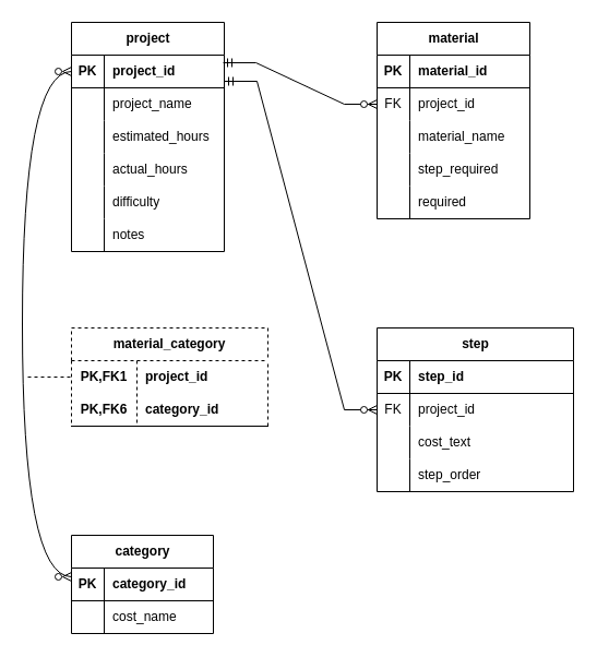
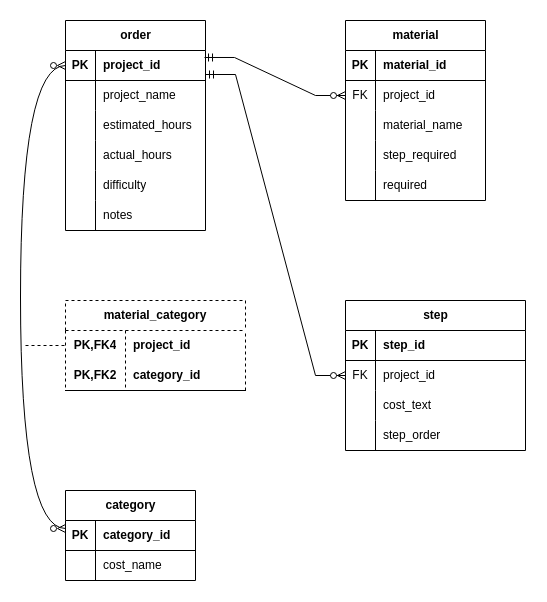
  <mxCell id="0" />
  <mxCell id="1" parent="0" />
- <mxCell id="2" value="project" style="shape=table;startSize=30;container=1;collapsible=1;childLayout=tableLayout;fixedRows=1;rowLines=0;fontStyle=1;align=center;resizeLast=1;html=1;" vertex="1" parent="1"><mxGeometry x="65" y="20" width="140" height="210" as="geometry" /></mxCell>
+ <mxCell id="2" value="order" style="shape=table;startSize=30;container=1;collapsible=1;childLayout=tableLayout;fixedRows=1;rowLines=0;fontStyle=1;align=center;resizeLast=1;html=1;" vertex="1" parent="1"><mxGeometry x="65" y="20" width="140" height="210" as="geometry" /></mxCell>
  <mxCell id="3" value="" style="shape=tableRow;horizontal=0;startSize=0;swimlaneHead=0;swimlaneBody=0;fillColor=none;collapsible=0;dropTarget=0;points=[[0,0.5],[1,0.5]];portConstraint=eastwest;top=0;left=0;right=0;bottom=1;" vertex="1" parent="2"><mxGeometry y="30" width="140" height="30" as="geometry" /></mxCell>
  <mxCell id="4" value="PK" style="shape=partialRectangle;connectable=0;fillColor=none;top=0;left=0;bottom=0;right=0;fontStyle=1;overflow=hidden;whiteSpace=wrap;html=1;" vertex="1" parent="3"><mxGeometry width="30" height="30" as="geometry"><mxRectangle width="30" height="30" as="alternateBounds" /></mxGeometry></mxCell>
  <mxCell id="5" value="project_id" style="shape=partialRectangle;connectable=0;fillColor=none;top=0;left=0;bottom=0;right=0;align=left;spacingLeft=6;fontStyle=1;overflow=hidden;whiteSpace=wrap;html=1;" vertex="1" parent="3"><mxGeometry x="30" width="110" height="30" as="geometry"><mxRectangle width="110" height="30" as="alternateBounds" /></mxGeometry></mxCell>
  <mxCell id="6" value="" style="shape=tableRow;horizontal=0;startSize=0;swimlaneHead=0;swimlaneBody=0;fillColor=none;collapsible=0;dropTarget=0;points=[[0,0.5],[1,0.5]];portConstraint=eastwest;top=0;left=0;right=0;bottom=0;" vertex="1" parent="2"><mxGeometry y="60" width="140" height="30" as="geometry" /></mxCell>
  <mxCell id="7" value="" style="shape=partialRectangle;connectable=0;fillColor=none;top=0;left=0;bottom=0;right=0;editable=1;overflow=hidden;whiteSpace=wrap;html=1;" vertex="1" parent="6"><mxGeometry width="30" height="30" as="geometry"><mxRectangle width="30" height="30" as="alternateBounds" /></mxGeometry></mxCell>
  <mxCell id="8" value="project_name" style="shape=partialRectangle;connectable=0;fillColor=none;top=0;left=0;bottom=0;right=0;align=left;spacingLeft=6;overflow=hidden;whiteSpace=wrap;html=1;" vertex="1" parent="6"><mxGeometry x="30" width="110" height="30" as="geometry"><mxRectangle width="110" height="30" as="alternateBounds" /></mxGeometry></mxCell>
  <mxCell id="9" value="" style="shape=tableRow;horizontal=0;startSize=0;swimlaneHead=0;swimlaneBody=0;fillColor=none;collapsible=0;dropTarget=0;points=[[0,0.5],[1,0.5]];portConstraint=eastwest;top=0;left=0;right=0;bottom=0;" vertex="1" parent="2"><mxGeometry y="90" width="140" height="30" as="geometry" /></mxCell>
  <mxCell id="10" value="" style="shape=partialRectangle;connectable=0;fillColor=none;top=0;left=0;bottom=0;right=0;editable=1;overflow=hidden;whiteSpace=wrap;html=1;" vertex="1" parent="9"><mxGeometry width="30" height="30" as="geometry"><mxRectangle width="30" height="30" as="alternateBounds" /></mxGeometry></mxCell>
  <mxCell id="11" value="estimated_hours" style="shape=partialRectangle;connectable=0;fillColor=none;top=0;left=0;bottom=0;right=0;align=left;spacingLeft=6;overflow=hidden;whiteSpace=wrap;html=1;" vertex="1" parent="9"><mxGeometry x="30" width="110" height="30" as="geometry"><mxRectangle width="110" height="30" as="alternateBounds" /></mxGeometry></mxCell>
  <mxCell id="12" value="" style="shape=tableRow;horizontal=0;startSize=0;swimlaneHead=0;swimlaneBody=0;fillColor=none;collapsible=0;dropTarget=0;points=[[0,0.5],[1,0.5]];portConstraint=eastwest;top=0;left=0;right=0;bottom=0;" vertex="1" parent="2"><mxGeometry y="120" width="140" height="30" as="geometry" /></mxCell>
  <mxCell id="13" value="" style="shape=partialRectangle;connectable=0;fillColor=none;top=0;left=0;bottom=0;right=0;editable=1;overflow=hidden;whiteSpace=wrap;html=1;" vertex="1" parent="12"><mxGeometry width="30" height="30" as="geometry"><mxRectangle width="30" height="30" as="alternateBounds" /></mxGeometry></mxCell>
  <mxCell id="14" value="actual_hours" style="shape=partialRectangle;connectable=0;fillColor=none;top=0;left=0;bottom=0;right=0;align=left;spacingLeft=6;overflow=hidden;whiteSpace=wrap;html=1;" vertex="1" parent="12"><mxGeometry x="30" width="110" height="30" as="geometry"><mxRectangle width="110" height="30" as="alternateBounds" /></mxGeometry></mxCell>
  <mxCell id="15" style="shape=tableRow;horizontal=0;startSize=0;swimlaneHead=0;swimlaneBody=0;fillColor=none;collapsible=0;dropTarget=0;points=[[0,0.5],[1,0.5]];portConstraint=eastwest;top=0;left=0;right=0;bottom=0;" vertex="1" parent="2"><mxGeometry y="150" width="140" height="30" as="geometry" /></mxCell>
  <mxCell id="16" style="shape=partialRectangle;connectable=0;fillColor=none;top=0;left=0;bottom=0;right=0;editable=1;overflow=hidden;whiteSpace=wrap;html=1;" vertex="1" parent="15"><mxGeometry width="30" height="30" as="geometry"><mxRectangle width="30" height="30" as="alternateBounds" /></mxGeometry></mxCell>
  <mxCell id="17" value="difficulty" style="shape=partialRectangle;connectable=0;fillColor=none;top=0;left=0;bottom=0;right=0;align=left;spacingLeft=6;overflow=hidden;whiteSpace=wrap;html=1;" vertex="1" parent="15"><mxGeometry x="30" width="110" height="30" as="geometry"><mxRectangle width="110" height="30" as="alternateBounds" /></mxGeometry></mxCell>
  <mxCell id="18" style="shape=tableRow;horizontal=0;startSize=0;swimlaneHead=0;swimlaneBody=0;fillColor=none;collapsible=0;dropTarget=0;points=[[0,0.5],[1,0.5]];portConstraint=eastwest;top=0;left=0;right=0;bottom=0;" vertex="1" parent="2"><mxGeometry y="180" width="140" height="30" as="geometry" /></mxCell>
  <mxCell id="19" style="shape=partialRectangle;connectable=0;fillColor=none;top=0;left=0;bottom=0;right=0;editable=1;overflow=hidden;whiteSpace=wrap;html=1;" vertex="1" parent="18"><mxGeometry width="30" height="30" as="geometry"><mxRectangle width="30" height="30" as="alternateBounds" /></mxGeometry></mxCell>
  <mxCell id="20" value="notes" style="shape=partialRectangle;connectable=0;fillColor=none;top=0;left=0;bottom=0;right=0;align=left;spacingLeft=6;overflow=hidden;whiteSpace=wrap;html=1;" vertex="1" parent="18"><mxGeometry x="30" width="110" height="30" as="geometry"><mxRectangle width="110" height="30" as="alternateBounds" /></mxGeometry></mxCell>
  <mxCell id="21" value="material" style="shape=table;startSize=30;container=1;collapsible=1;childLayout=tableLayout;fixedRows=1;rowLines=0;fontStyle=1;align=center;resizeLast=1;html=1;" vertex="1" parent="1"><mxGeometry x="345" y="20" width="140" height="180" as="geometry" /></mxCell>
  <mxCell id="22" value="" style="shape=tableRow;horizontal=0;startSize=0;swimlaneHead=0;swimlaneBody=0;fillColor=none;collapsible=0;dropTarget=0;points=[[0,0.5],[1,0.5]];portConstraint=eastwest;top=0;left=0;right=0;bottom=1;" vertex="1" parent="21"><mxGeometry y="30" width="140" height="30" as="geometry" /></mxCell>
  <mxCell id="23" value="PK" style="shape=partialRectangle;connectable=0;fillColor=none;top=0;left=0;bottom=0;right=0;fontStyle=1;overflow=hidden;whiteSpace=wrap;html=1;" vertex="1" parent="22"><mxGeometry width="30" height="30" as="geometry"><mxRectangle width="30" height="30" as="alternateBounds" /></mxGeometry></mxCell>
  <mxCell id="24" value="material_id" style="shape=partialRectangle;connectable=0;fillColor=none;top=0;left=0;bottom=0;right=0;align=left;spacingLeft=6;fontStyle=1;overflow=hidden;whiteSpace=wrap;html=1;" vertex="1" parent="22"><mxGeometry x="30" width="110" height="30" as="geometry"><mxRectangle width="110" height="30" as="alternateBounds" /></mxGeometry></mxCell>
  <mxCell id="25" value="" style="shape=tableRow;horizontal=0;startSize=0;swimlaneHead=0;swimlaneBody=0;fillColor=none;collapsible=0;dropTarget=0;points=[[0,0.5],[1,0.5]];portConstraint=eastwest;top=0;left=0;right=0;bottom=0;" vertex="1" parent="21"><mxGeometry y="60" width="140" height="30" as="geometry" /></mxCell>
  <mxCell id="26" value="FK" style="shape=partialRectangle;connectable=0;fillColor=none;top=0;left=0;bottom=0;right=0;editable=1;overflow=hidden;whiteSpace=wrap;html=1;" vertex="1" parent="25"><mxGeometry width="30" height="30" as="geometry"><mxRectangle width="30" height="30" as="alternateBounds" /></mxGeometry></mxCell>
  <mxCell id="27" value="project_id" style="shape=partialRectangle;connectable=0;fillColor=none;top=0;left=0;bottom=0;right=0;align=left;spacingLeft=6;overflow=hidden;whiteSpace=wrap;html=1;" vertex="1" parent="25"><mxGeometry x="30" width="110" height="30" as="geometry"><mxRectangle width="110" height="30" as="alternateBounds" /></mxGeometry></mxCell>
  <mxCell id="28" value="" style="shape=tableRow;horizontal=0;startSize=0;swimlaneHead=0;swimlaneBody=0;fillColor=none;collapsible=0;dropTarget=0;points=[[0,0.5],[1,0.5]];portConstraint=eastwest;top=0;left=0;right=0;bottom=0;" vertex="1" parent="21"><mxGeometry y="90" width="140" height="30" as="geometry" /></mxCell>
  <mxCell id="29" value="" style="shape=partialRectangle;connectable=0;fillColor=none;top=0;left=0;bottom=0;right=0;editable=1;overflow=hidden;whiteSpace=wrap;html=1;" vertex="1" parent="28"><mxGeometry width="30" height="30" as="geometry"><mxRectangle width="30" height="30" as="alternateBounds" /></mxGeometry></mxCell>
  <mxCell id="30" value="material_name" style="shape=partialRectangle;connectable=0;fillColor=none;top=0;left=0;bottom=0;right=0;align=left;spacingLeft=6;overflow=hidden;whiteSpace=wrap;html=1;" vertex="1" parent="28"><mxGeometry x="30" width="110" height="30" as="geometry"><mxRectangle width="110" height="30" as="alternateBounds" /></mxGeometry></mxCell>
  <mxCell id="31" value="" style="shape=tableRow;horizontal=0;startSize=0;swimlaneHead=0;swimlaneBody=0;fillColor=none;collapsible=0;dropTarget=0;points=[[0,0.5],[1,0.5]];portConstraint=eastwest;top=0;left=0;right=0;bottom=0;" vertex="1" parent="21"><mxGeometry y="120" width="140" height="30" as="geometry" /></mxCell>
  <mxCell id="32" value="" style="shape=partialRectangle;connectable=0;fillColor=none;top=0;left=0;bottom=0;right=0;editable=1;overflow=hidden;whiteSpace=wrap;html=1;" vertex="1" parent="31"><mxGeometry width="30" height="30" as="geometry"><mxRectangle width="30" height="30" as="alternateBounds" /></mxGeometry></mxCell>
  <mxCell id="33" value="step_required" style="shape=partialRectangle;connectable=0;fillColor=none;top=0;left=0;bottom=0;right=0;align=left;spacingLeft=6;overflow=hidden;whiteSpace=wrap;html=1;" vertex="1" parent="31"><mxGeometry x="30" width="110" height="30" as="geometry"><mxRectangle width="110" height="30" as="alternateBounds" /></mxGeometry></mxCell>
  <mxCell id="34" style="shape=tableRow;horizontal=0;startSize=0;swimlaneHead=0;swimlaneBody=0;fillColor=none;collapsible=0;dropTarget=0;points=[[0,0.5],[1,0.5]];portConstraint=eastwest;top=0;left=0;right=0;bottom=0;" vertex="1" parent="21"><mxGeometry y="150" width="140" height="30" as="geometry" /></mxCell>
  <mxCell id="35" style="shape=partialRectangle;connectable=0;fillColor=none;top=0;left=0;bottom=0;right=0;editable=1;overflow=hidden;whiteSpace=wrap;html=1;" vertex="1" parent="34"><mxGeometry width="30" height="30" as="geometry"><mxRectangle width="30" height="30" as="alternateBounds" /></mxGeometry></mxCell>
  <mxCell id="36" value="required" style="shape=partialRectangle;connectable=0;fillColor=none;top=0;left=0;bottom=0;right=0;align=left;spacingLeft=6;overflow=hidden;whiteSpace=wrap;html=1;" vertex="1" parent="34"><mxGeometry x="30" width="110" height="30" as="geometry"><mxRectangle width="110" height="30" as="alternateBounds" /></mxGeometry></mxCell>
  <mxCell id="37" value="category" style="shape=table;startSize=30;container=1;collapsible=1;childLayout=tableLayout;fixedRows=1;rowLines=0;fontStyle=1;align=center;resizeLast=1;html=1;" vertex="1" parent="1"><mxGeometry x="65" y="490" width="130" height="90" as="geometry" /></mxCell>
  <mxCell id="38" value="" style="shape=tableRow;horizontal=0;startSize=0;swimlaneHead=0;swimlaneBody=0;fillColor=none;collapsible=0;dropTarget=0;points=[[0,0.5],[1,0.5]];portConstraint=eastwest;top=0;left=0;right=0;bottom=1;" vertex="1" parent="37"><mxGeometry y="30" width="130" height="30" as="geometry" /></mxCell>
  <mxCell id="39" value="PK" style="shape=partialRectangle;connectable=0;fillColor=none;top=0;left=0;bottom=0;right=0;fontStyle=1;overflow=hidden;whiteSpace=wrap;html=1;" vertex="1" parent="38"><mxGeometry width="30" height="30" as="geometry"><mxRectangle width="30" height="30" as="alternateBounds" /></mxGeometry></mxCell>
  <mxCell id="40" value="category_id" style="shape=partialRectangle;connectable=0;fillColor=none;top=0;left=0;bottom=0;right=0;align=left;spacingLeft=6;fontStyle=1;overflow=hidden;whiteSpace=wrap;html=1;" vertex="1" parent="38"><mxGeometry x="30" width="100" height="30" as="geometry"><mxRectangle width="100" height="30" as="alternateBounds" /></mxGeometry></mxCell>
  <mxCell id="41" value="" style="shape=tableRow;horizontal=0;startSize=0;swimlaneHead=0;swimlaneBody=0;fillColor=none;collapsible=0;dropTarget=0;points=[[0,0.5],[1,0.5]];portConstraint=eastwest;top=0;left=0;right=0;bottom=0;" vertex="1" parent="37"><mxGeometry y="60" width="130" height="30" as="geometry" /></mxCell>
  <mxCell id="42" value="" style="shape=partialRectangle;connectable=0;fillColor=none;top=0;left=0;bottom=0;right=0;editable=1;overflow=hidden;whiteSpace=wrap;html=1;" vertex="1" parent="41"><mxGeometry width="30" height="30" as="geometry"><mxRectangle width="30" height="30" as="alternateBounds" /></mxGeometry></mxCell>
  <mxCell id="43" value="cost_name" style="shape=partialRectangle;connectable=0;fillColor=none;top=0;left=0;bottom=0;right=0;align=left;spacingLeft=6;overflow=hidden;whiteSpace=wrap;html=1;" vertex="1" parent="41"><mxGeometry x="30" width="100" height="30" as="geometry"><mxRectangle width="100" height="30" as="alternateBounds" /></mxGeometry></mxCell>
  <mxCell id="44" value="step" style="shape=table;startSize=30;container=1;collapsible=1;childLayout=tableLayout;fixedRows=1;rowLines=0;fontStyle=1;align=center;resizeLast=1;html=1;" vertex="1" parent="1"><mxGeometry x="345" y="300" width="180" height="150" as="geometry" /></mxCell>
  <mxCell id="45" value="" style="shape=tableRow;horizontal=0;startSize=0;swimlaneHead=0;swimlaneBody=0;fillColor=none;collapsible=0;dropTarget=0;points=[[0,0.5],[1,0.5]];portConstraint=eastwest;top=0;left=0;right=0;bottom=1;" vertex="1" parent="44"><mxGeometry y="30" width="180" height="30" as="geometry" /></mxCell>
  <mxCell id="46" value="PK" style="shape=partialRectangle;connectable=0;fillColor=none;top=0;left=0;bottom=0;right=0;fontStyle=1;overflow=hidden;whiteSpace=wrap;html=1;" vertex="1" parent="45"><mxGeometry width="30" height="30" as="geometry"><mxRectangle width="30" height="30" as="alternateBounds" /></mxGeometry></mxCell>
  <mxCell id="47" value="step_id" style="shape=partialRectangle;connectable=0;fillColor=none;top=0;left=0;bottom=0;right=0;align=left;spacingLeft=6;fontStyle=1;overflow=hidden;whiteSpace=wrap;html=1;" vertex="1" parent="45"><mxGeometry x="30" width="150" height="30" as="geometry"><mxRectangle width="150" height="30" as="alternateBounds" /></mxGeometry></mxCell>
  <mxCell id="48" value="" style="shape=tableRow;horizontal=0;startSize=0;swimlaneHead=0;swimlaneBody=0;fillColor=none;collapsible=0;dropTarget=0;points=[[0,0.5],[1,0.5]];portConstraint=eastwest;top=0;left=0;right=0;bottom=0;" vertex="1" parent="44"><mxGeometry y="60" width="180" height="30" as="geometry" /></mxCell>
  <mxCell id="49" value="FK" style="shape=partialRectangle;connectable=0;fillColor=none;top=0;left=0;bottom=0;right=0;editable=1;overflow=hidden;whiteSpace=wrap;html=1;" vertex="1" parent="48"><mxGeometry width="30" height="30" as="geometry"><mxRectangle width="30" height="30" as="alternateBounds" /></mxGeometry></mxCell>
  <mxCell id="50" value="project_id" style="shape=partialRectangle;connectable=0;fillColor=none;top=0;left=0;bottom=0;right=0;align=left;spacingLeft=6;overflow=hidden;whiteSpace=wrap;html=1;" vertex="1" parent="48"><mxGeometry x="30" width="150" height="30" as="geometry"><mxRectangle width="150" height="30" as="alternateBounds" /></mxGeometry></mxCell>
  <mxCell id="51" value="" style="shape=tableRow;horizontal=0;startSize=0;swimlaneHead=0;swimlaneBody=0;fillColor=none;collapsible=0;dropTarget=0;points=[[0,0.5],[1,0.5]];portConstraint=eastwest;top=0;left=0;right=0;bottom=0;" vertex="1" parent="44"><mxGeometry y="90" width="180" height="30" as="geometry" /></mxCell>
  <mxCell id="52" value="" style="shape=partialRectangle;connectable=0;fillColor=none;top=0;left=0;bottom=0;right=0;editable=1;overflow=hidden;whiteSpace=wrap;html=1;" vertex="1" parent="51"><mxGeometry width="30" height="30" as="geometry"><mxRectangle width="30" height="30" as="alternateBounds" /></mxGeometry></mxCell>
  <mxCell id="53" value="cost_text" style="shape=partialRectangle;connectable=0;fillColor=none;top=0;left=0;bottom=0;right=0;align=left;spacingLeft=6;overflow=hidden;whiteSpace=wrap;html=1;" vertex="1" parent="51"><mxGeometry x="30" width="150" height="30" as="geometry"><mxRectangle width="150" height="30" as="alternateBounds" /></mxGeometry></mxCell>
  <mxCell id="54" value="" style="shape=tableRow;horizontal=0;startSize=0;swimlaneHead=0;swimlaneBody=0;fillColor=none;collapsible=0;dropTarget=0;points=[[0,0.5],[1,0.5]];portConstraint=eastwest;top=0;left=0;right=0;bottom=0;" vertex="1" parent="44"><mxGeometry y="120" width="180" height="30" as="geometry" /></mxCell>
  <mxCell id="55" value="" style="shape=partialRectangle;connectable=0;fillColor=none;top=0;left=0;bottom=0;right=0;editable=1;overflow=hidden;whiteSpace=wrap;html=1;" vertex="1" parent="54"><mxGeometry width="30" height="30" as="geometry"><mxRectangle width="30" height="30" as="alternateBounds" /></mxGeometry></mxCell>
  <mxCell id="56" value="step_order" style="shape=partialRectangle;connectable=0;fillColor=none;top=0;left=0;bottom=0;right=0;align=left;spacingLeft=6;overflow=hidden;whiteSpace=wrap;html=1;" vertex="1" parent="54"><mxGeometry x="30" width="150" height="30" as="geometry"><mxRectangle width="150" height="30" as="alternateBounds" /></mxGeometry></mxCell>
  <mxCell id="57" value="material_category" style="shape=table;startSize=30;container=1;collapsible=1;childLayout=tableLayout;fixedRows=1;rowLines=0;fontStyle=1;align=center;resizeLast=1;html=1;whiteSpace=wrap;dashed=1;" vertex="1" parent="1"><mxGeometry x="65" y="300" width="180" height="90" as="geometry" /></mxCell>
  <mxCell id="58" value="" style="shape=tableRow;horizontal=0;startSize=0;swimlaneHead=0;swimlaneBody=0;fillColor=none;collapsible=0;dropTarget=0;points=[[0,0.5],[1,0.5]];portConstraint=eastwest;top=0;left=0;right=0;bottom=0;html=1;" vertex="1" parent="57"><mxGeometry y="30" width="180" height="30" as="geometry" /></mxCell>
- <mxCell id="59" value="PK,FK1" style="shape=partialRectangle;connectable=0;fillColor=none;top=0;left=0;bottom=0;right=0;fontStyle=1;overflow=hidden;html=1;whiteSpace=wrap;" vertex="1" parent="58"><mxGeometry width="60" height="30" as="geometry"><mxRectangle width="60" height="30" as="alternateBounds" /></mxGeometry></mxCell>
+ <mxCell id="59" value="PK,FK4" style="shape=partialRectangle;connectable=0;fillColor=none;top=0;left=0;bottom=0;right=0;fontStyle=1;overflow=hidden;html=1;whiteSpace=wrap;" vertex="1" parent="58"><mxGeometry width="60" height="30" as="geometry"><mxRectangle width="60" height="30" as="alternateBounds" /></mxGeometry></mxCell>
  <mxCell id="60" value="project_id" style="shape=partialRectangle;connectable=0;fillColor=none;top=0;left=0;bottom=0;right=0;align=left;spacingLeft=6;fontStyle=1;overflow=hidden;html=1;whiteSpace=wrap;" vertex="1" parent="58"><mxGeometry x="60" width="120" height="30" as="geometry"><mxRectangle width="120" height="30" as="alternateBounds" /></mxGeometry></mxCell>
  <mxCell id="61" value="" style="shape=tableRow;horizontal=0;startSize=0;swimlaneHead=0;swimlaneBody=0;fillColor=none;collapsible=0;dropTarget=0;points=[[0,0.5],[1,0.5]];portConstraint=eastwest;top=0;left=0;right=0;bottom=1;html=1;" vertex="1" parent="57"><mxGeometry y="60" width="180" height="30" as="geometry" /></mxCell>
- <mxCell id="62" value="PK,FK6" style="shape=partialRectangle;connectable=0;fillColor=none;top=0;left=0;bottom=0;right=0;fontStyle=1;overflow=hidden;html=1;whiteSpace=wrap;" vertex="1" parent="61"><mxGeometry width="60" height="30" as="geometry"><mxRectangle width="60" height="30" as="alternateBounds" /></mxGeometry></mxCell>
+ <mxCell id="62" value="PK,FK2" style="shape=partialRectangle;connectable=0;fillColor=none;top=0;left=0;bottom=0;right=0;fontStyle=1;overflow=hidden;html=1;whiteSpace=wrap;" vertex="1" parent="61"><mxGeometry width="60" height="30" as="geometry"><mxRectangle width="60" height="30" as="alternateBounds" /></mxGeometry></mxCell>
  <mxCell id="63" value="category_id" style="shape=partialRectangle;connectable=0;fillColor=none;top=0;left=0;bottom=0;right=0;align=left;spacingLeft=6;fontStyle=1;overflow=hidden;html=1;whiteSpace=wrap;" vertex="1" parent="61"><mxGeometry x="60" width="120" height="30" as="geometry"><mxRectangle width="120" height="30" as="alternateBounds" /></mxGeometry></mxCell>
  <mxCell id="64" value="" style="fontSize=12;html=1;endArrow=ERzeroToMany;endFill=1;startArrow=ERzeroToMany;rounded=0;exitX=-0.031;exitY=0.267;exitDx=0;exitDy=0;edgeStyle=orthogonalEdgeStyle;curved=1;exitPerimeter=0;entryX=0;entryY=0.5;entryDx=0;entryDy=0;" edge="1" parent="1" target="3"><mxGeometry width="100" height="100" relative="1" as="geometry"><mxPoint x="65" y="528.01" as="sourcePoint" /><mxPoint x="19.03" y="60" as="targetPoint" /><Array as="points"><mxPoint x="20" y="528" /><mxPoint x="20" y="65" /></Array></mxGeometry></mxCell>
  <mxCell id="65" value="" style="endArrow=none;html=1;rounded=0;entryX=0;entryY=0.5;entryDx=0;entryDy=0;dashed=1;" edge="1" parent="1" target="58"><mxGeometry relative="1" as="geometry"><mxPoint x="25" y="345" as="sourcePoint" /><mxPoint x="55" y="340" as="targetPoint" /></mxGeometry></mxCell>
  <mxCell id="66" value="" style="edgeStyle=entityRelationEdgeStyle;fontSize=12;html=1;endArrow=ERzeroToMany;startArrow=ERmandOne;rounded=0;exitX=0.993;exitY=0.233;exitDx=0;exitDy=0;exitPerimeter=0;entryX=0;entryY=0.5;entryDx=0;entryDy=0;" edge="1" parent="1" source="3" target="25"><mxGeometry width="100" height="100" relative="1" as="geometry"><mxPoint x="215" y="70" as="sourcePoint" /><mxPoint x="315" y="-30" as="targetPoint" /></mxGeometry></mxCell>
  <mxCell id="67" value="" style="edgeStyle=entityRelationEdgeStyle;fontSize=12;html=1;endArrow=ERzeroToMany;startArrow=ERmandOne;rounded=0;entryX=0;entryY=0.5;entryDx=0;entryDy=0;exitX=1;exitY=0.8;exitDx=0;exitDy=0;exitPerimeter=0;" edge="1" parent="1" source="3" target="48"><mxGeometry width="100" height="100" relative="1" as="geometry"><mxPoint x="225" y="120" as="sourcePoint" /><mxPoint x="335" y="170" as="targetPoint" /></mxGeometry></mxCell>
